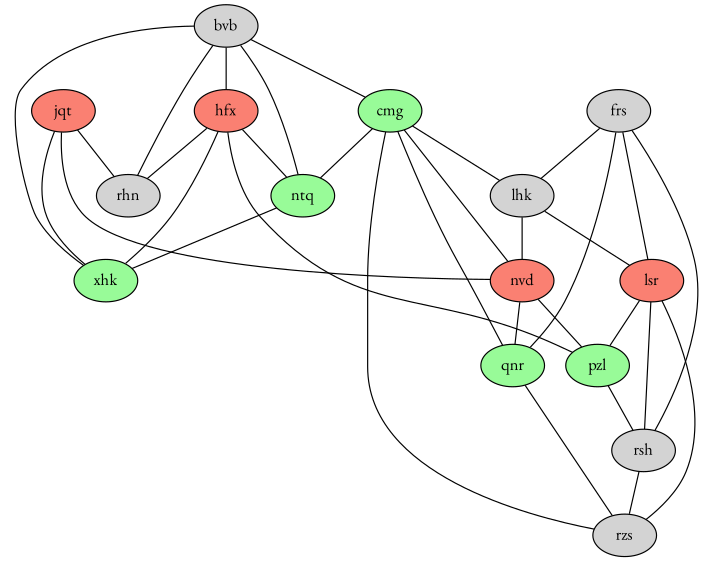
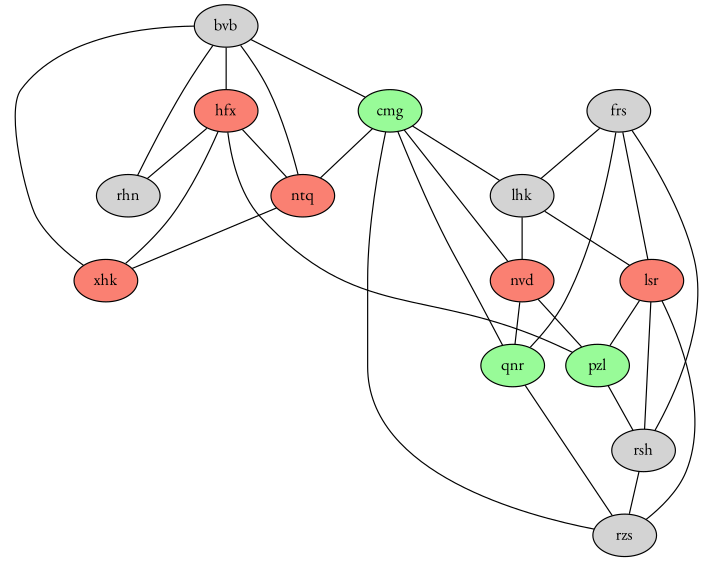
  strict graph {
    fontname="EB Garamond"
    node [fillcolor=lightgrey fontname="EB Garamond" style=filled]
    edge [fontname="EB Garamond" weight=1]
-   xhk [fillcolor=palegreen]
+   xhk [fillcolor=salmon]
    bvb
    rhn
-   ntq [fillcolor=palegreen]
+   ntq [fillcolor=salmon]
    cmg [fillcolor=palegreen]
    hfx [fillcolor=salmon]
    nvd [fillcolor=salmon]
    qnr [fillcolor=palegreen]
    rzs
    lhk
    pzl [fillcolor=palegreen]
    rsh
    lsr [fillcolor=salmon]
-   jqt [fillcolor=salmon]
    frs
    bvb -- xhk
    bvb -- rhn
    bvb -- ntq
    bvb -- cmg
    bvb -- hfx
    ntq -- xhk
    cmg -- ntq
    cmg -- nvd
    cmg -- qnr
    cmg -- rzs
    cmg -- lhk
    hfx -- xhk
    hfx -- rhn
    hfx -- ntq
    hfx -- pzl
    nvd -- qnr
    nvd -- pzl
    qnr -- rzs
    lhk -- nvd
    lhk -- lsr
    pzl -- rsh
    rsh -- rzs
    lsr -- rzs
    lsr -- pzl
    lsr -- rsh
-   jqt -- xhk
-   jqt -- rhn
-   jqt -- nvd
    frs -- qnr
    frs -- lhk
    frs -- rsh
    frs -- lsr
  }
